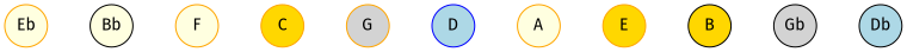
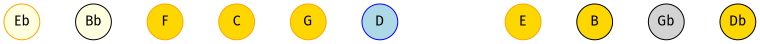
  graph {
    fontname="Fira Sans"
    mindist=.1
    rankdir=LR
    node [color=orange fillcolor=lightyellow fontname="Fira Sans" margin=0 shape=circle style=filled]
    edge [fontname="Fira Sans" style=invis]
    E [fillcolor=gold]
    B [fillcolor=gold color=""]
    Gb [fillcolor=lightgrey color=""]
-   Db [fillcolor=lightblue color=""]
+   Db [fillcolor=gold color=""]
    Eb
    Bb [color=""]
-   F
+   F [fillcolor=gold]
    C [fillcolor=gold]
-   G [fillcolor=lightgrey]
+   G [fillcolor=gold]
    D [color=blue fillcolor=lightblue]
-   A
    subgraph sub_1 {
      E
      B
      Gb
      Db
      Eb
      Bb
      F
      C
      G
      D
-     A
    }
    E -- B
    B -- Gb
    Gb -- Db
    Eb -- Bb
    Bb -- F
    F -- C
    C -- G
    G -- D
-   D -- A
-   A -- E
  }
